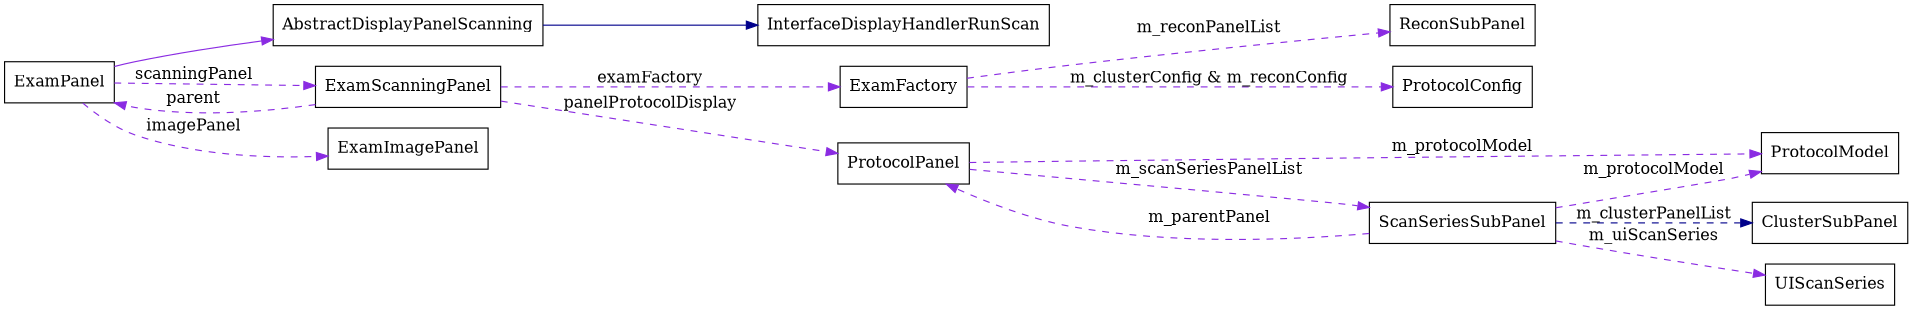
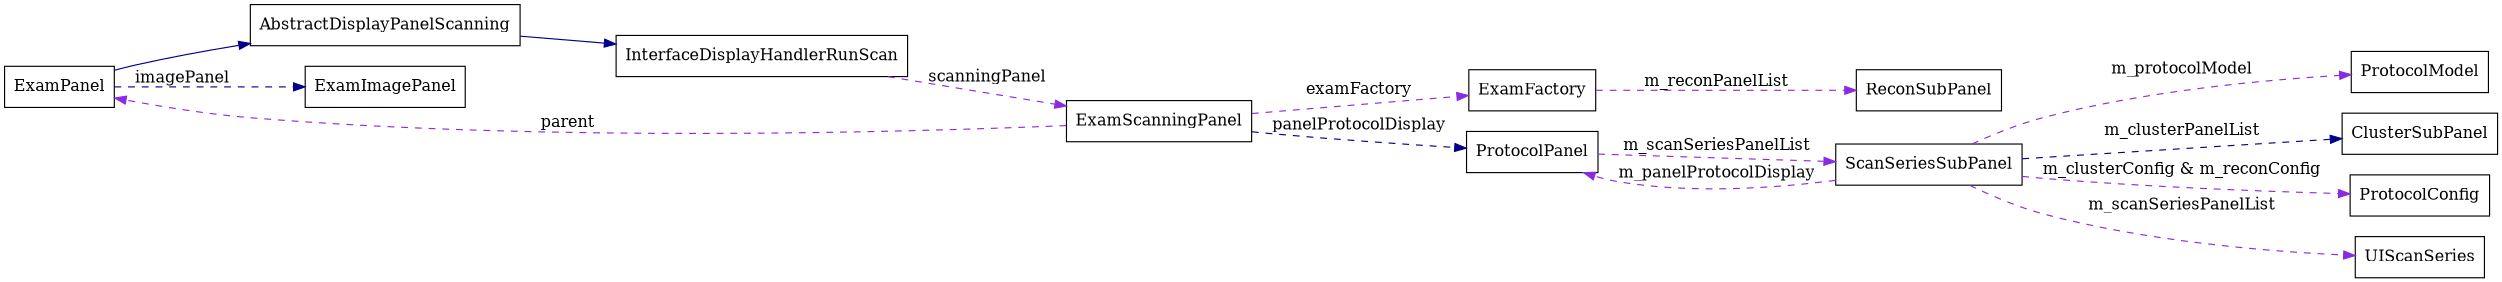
  digraph {
    rankdir=LR
    node [shape=box]
    edge [color=blueviolet style=dashed]
    n1 [label=ExamPanel]
    n2 [label=AbstractDisplayPanelScanning]
    n3 [label=ExamScanningPanel]
    n4 [label=ExamImagePanel]
    n5 [label=InterfaceDisplayHandlerRunScan]
    n6 [label=ExamFactory]
    n7 [label=ProtocolPanel]
    n8 [label=ReconSubPanel]
    n9 [label=ScanSeriesSubPanel]
    n10 [label=ProtocolModel]
    n11 [label=ClusterSubPanel]
    n12 [label=ProtocolConfig]
    n13 [label=UIScanSeries]
-   n1 -> n2 [style=""]
-   n1 -> n3 [label=scanningPanel]
-   n1 -> n4 [label=imagePanel]
+   n1 -> n2 [color=blue4 style=""]
+   n5 -> n3 [label=scanningPanel]
+   n1 -> n4 [color=blue4 label=imagePanel]
    n2 -> n5 [color=blue4 style=""]
    n3 -> n1 [label=parent]
    n3 -> n6 [label=examFactory]
-   n3 -> n7 [label=panelProtocolDisplay]
+   n3 -> n7 [color=blue4 label=panelProtocolDisplay]
    n6 -> n8 [label=m_reconPanelList]
    n7 -> n9 [label=m_scanSeriesPanelList]
-   n7 -> n10 [label=m_protocolModel]
-   n9 -> n7 [label=m_parentPanel]
+   n9 -> n7 [label=m_panelProtocolDisplay]
    n9 -> n10 [label=m_protocolModel]
    n9 -> n11 [color=blue4 label=m_clusterPanelList]
-   n6 -> n12 [label="m_clusterConfig & m_reconConfig"]
-   n9 -> n13 [label=m_uiScanSeries]
+   n9 -> n12 [label="m_clusterConfig & m_reconConfig"]
+   n9 -> n13 [label=m_scanSeriesPanelList]
  }
